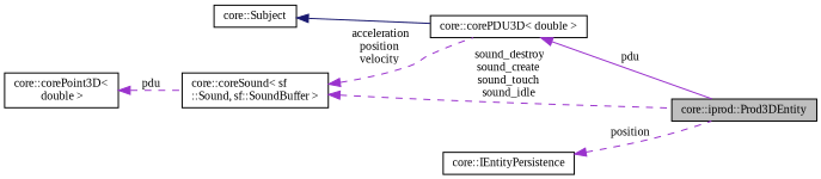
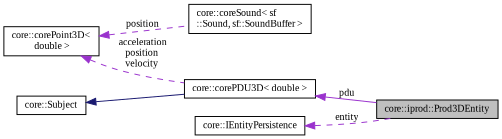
  digraph {
    fontname="Liberation Serif"
    rankdir=LR
    node [color=black fillcolor=white fontname="Liberation Serif" fontsize=10 shape=record style=filled]
    edge [color=darkorchid3 dir=back fontname="Liberation Serif" fontsize=10 labelfontname=Helvetica labelfontsize=10 style=dashed]
    n1 [fillcolor=grey75 fontcolor=black height=0.2 label="core::iprod::Prod3DEntity" width=0.4]
    n2 [height=0.2 label="core::coreSound\< sf\l::Sound, sf::SoundBuffer \>" width=0.4]
    n3 [height=0.2 label="core::corePoint3D\<\l double \>" width=0.4]
    n4 [height=0.2 label="core::corePDU3D\< double \>" width=0.4]
    n5 [height=0.2 label="core::IEntityPersistence" width=0.4]
    n6 [height=0.2 label="core::Subject" width=0.4]
-   n2 -> n1 [label=" sound_destroy\nsound_create\nsound_touch\nsound_idle"]
-   n3 -> n2 [label=" pdu"]
-   n2 -> n4 [label=" acceleration\nposition\nvelocity"]
+   n3 -> n2 [label=" position"]
+   n3 -> n4 [label=" acceleration\nposition\nvelocity"]
    n4 -> n1 [label=" pdu" style=solid]
-   n5 -> n1 [label=" position"]
+   n5 -> n1 [label=" entity"]
    n6 -> n4 [color=midnightblue style=solid]
  }
